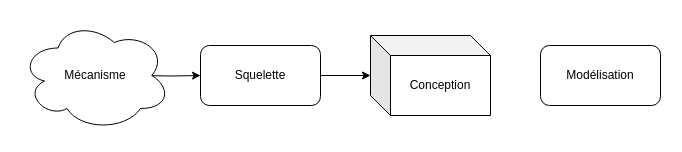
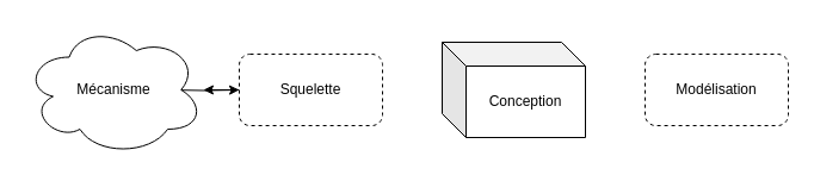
  <mxCell id="0" />
  <mxCell id="1" parent="0" />
  <mxCell id="2" style="edgeStyle=orthogonalEdgeStyle;rounded=0;orthogonalLoop=1;jettySize=auto;html=1;entryX=0;entryY=0.5;entryDx=0;entryDy=0;" parent="1" target="5" edge="1"><mxGeometry relative="1" as="geometry"><mxPoint x="140" y="75" as="sourcePoint" /></mxGeometry></mxCell>
  <mxCell id="3" value="Mécanisme" style="ellipse;shape=cloud;whiteSpace=wrap;html=1;" parent="1" vertex="1"><mxGeometry x="20" y="20" width="150" height="110" as="geometry" /></mxCell>
- <mxCell id="4" style="edgeStyle=orthogonalEdgeStyle;rounded=0;orthogonalLoop=1;jettySize=auto;html=1;" parent="1" source="5" target="7" edge="1"><mxGeometry relative="1" as="geometry" /></mxCell>
- <mxCell id="5" value="Squelette" style="rounded=1;whiteSpace=wrap;html=1;" parent="1" vertex="1"><mxGeometry x="200" y="45" width="120" height="60" as="geometry" /></mxCell>
- <mxCell id="6" value="Modélisation" style="rounded=1;whiteSpace=wrap;html=1;" parent="1" vertex="1"><mxGeometry x="540" y="45" width="120" height="60" as="geometry" /></mxCell>
+ <mxCell id="4" style="edgeStyle=orthogonalEdgeStyle;rounded=0;orthogonalLoop=1;jettySize=auto;html=1;" parent="1" source="5" target="3" edge="1"><mxGeometry relative="1" as="geometry" /></mxCell>
+ <mxCell id="5" value="Squelette" style="rounded=1;whiteSpace=wrap;html=1;dashed=1;" parent="1" vertex="1"><mxGeometry x="200" y="45" width="120" height="60" as="geometry" /></mxCell>
+ <mxCell id="6" value="Modélisation" style="rounded=1;whiteSpace=wrap;html=1;dashed=1;" parent="1" vertex="1"><mxGeometry x="540" y="45" width="120" height="60" as="geometry" /></mxCell>
  <mxCell id="7" value="Conception" style="shape=cube;whiteSpace=wrap;html=1;boundedLbl=1;backgroundOutline=1;darkOpacity=0.05;darkOpacity2=0.1;" parent="1" vertex="1"><mxGeometry x="370" y="35" width="120" height="80" as="geometry" /></mxCell>
